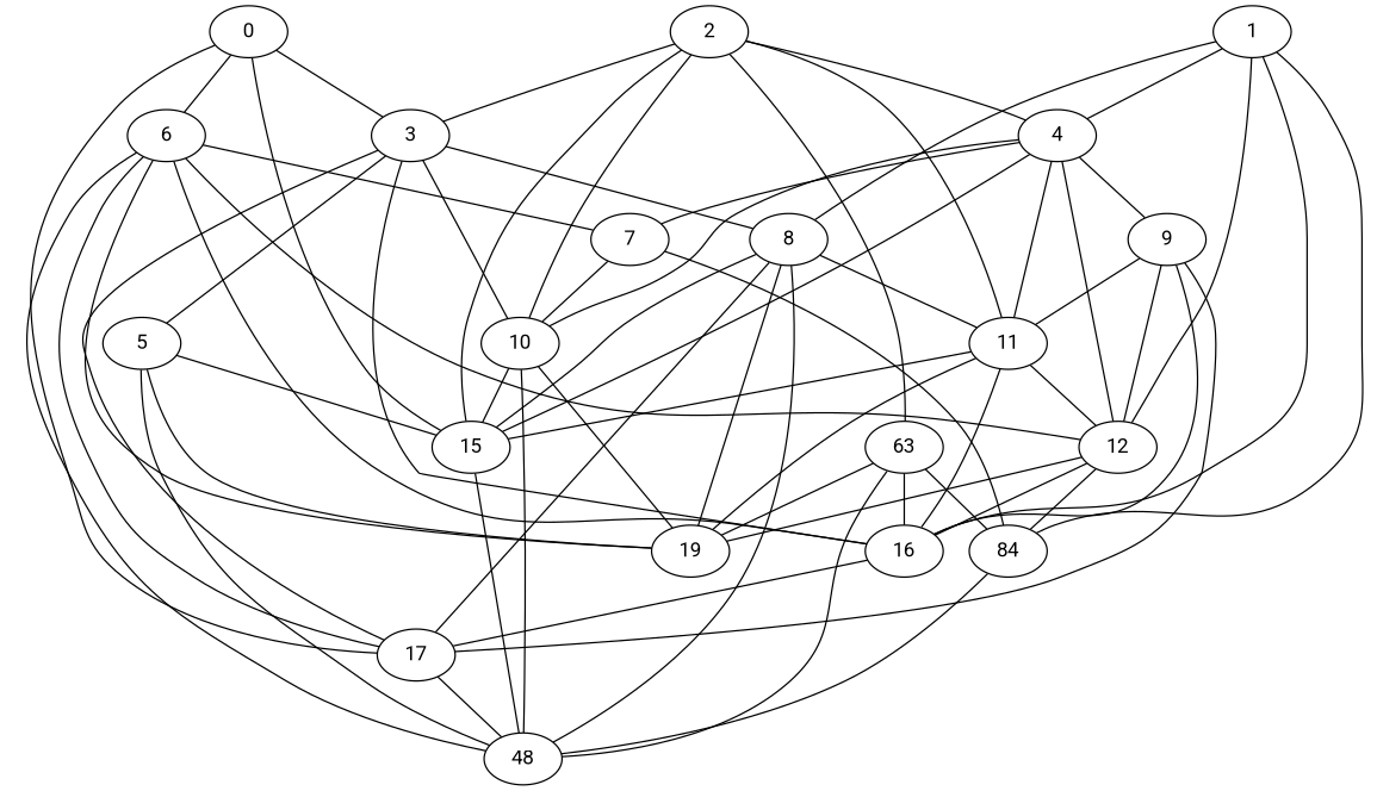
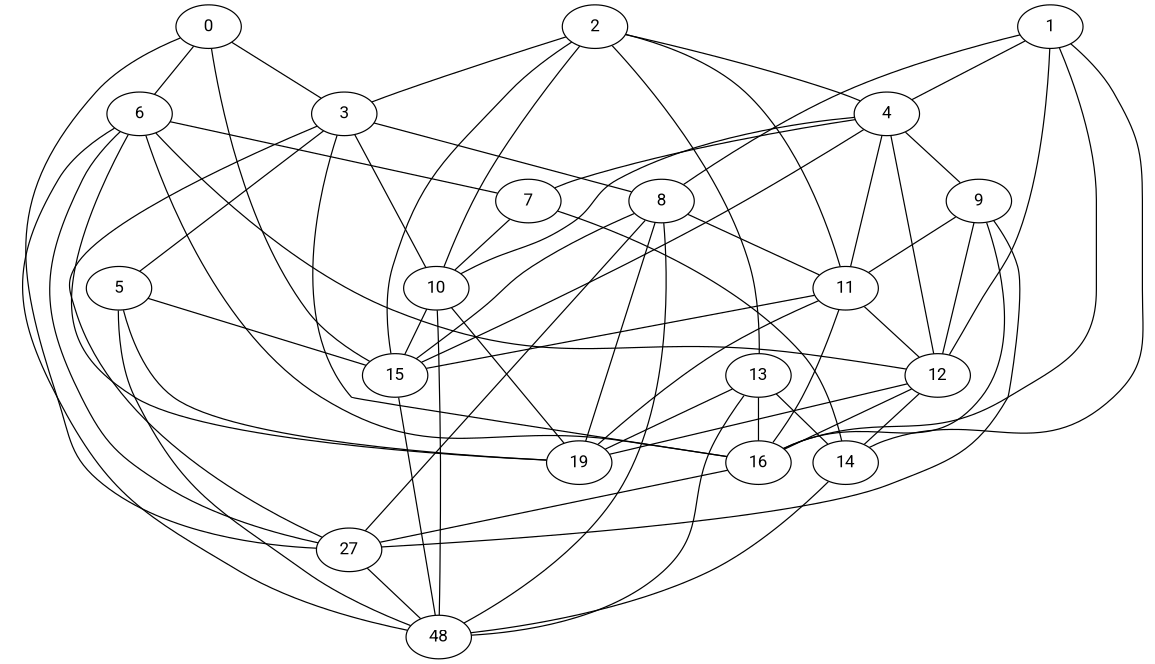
  graph {
    fontname=Roboto
    node [fillcolor=white fontname=Roboto style=filled]
    edge [fontname=Roboto]
    0
    3
    6
    15
-   17
+   17 [label=27]
    8
    16
    10
    5
    12
    7
    n12 [label=48]
    19
    1
    4
-   14 [label=84]
+   14
    11
    9
    2
-   13 [label=63]
+   13
    0 -- 3
    0 -- 6
    0 -- 15
    0 -- 17
    3 -- 17
    3 -- 8
    3 -- 16
    3 -- 10
    3 -- 5
    6 -- 17
    6 -- 16
    6 -- 12
    6 -- 7
    6 -- n12
    6 -- 19
    15 -- n12
    17 -- n12
    8 -- 15
    8 -- 17
    8 -- n12
    8 -- 19
    8 -- 11
    16 -- 17
    10 -- 15
    10 -- n12
    10 -- 19
    5 -- 15
    5 -- n12
    5 -- 19
    12 -- 16
    12 -- 19
    12 -- 14
    7 -- 10
    7 -- 14
    1 -- 8
    1 -- 16
    1 -- 12
    1 -- 4
    1 -- 14
    4 -- 15
    4 -- 10
    4 -- 12
    4 -- 7
    4 -- 11
    4 -- 9
    14 -- n12
    11 -- 15
    11 -- 16
    11 -- 12
    11 -- 19
    9 -- 17
    9 -- 16
    9 -- 12
    9 -- 11
    2 -- 3
    2 -- 15
    2 -- 10
    2 -- 4
    2 -- 11
    2 -- 13
    13 -- 16
    13 -- n12
    13 -- 19
    13 -- 14
  }
